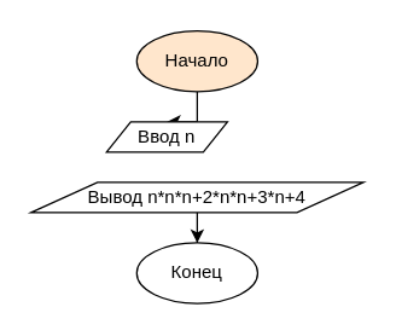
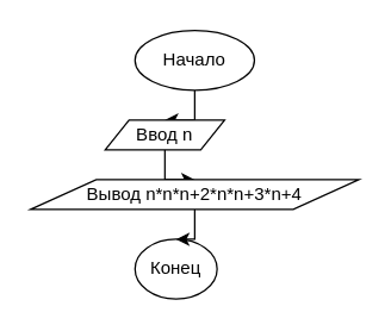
  <mxCell id="0" />
  <mxCell id="1" parent="0" />
  <mxCell id="2" style="edgeStyle=orthogonalEdgeStyle;rounded=0;orthogonalLoop=1;jettySize=auto;html=1;entryX=0.5;entryY=0;entryDx=0;entryDy=0;" edge="1" parent="1" source="3" target="6"><mxGeometry relative="1" as="geometry" /></mxCell>
- <mxCell id="3" value="Начало" style="ellipse;whiteSpace=wrap;html=1;fillColor=#ffe6cc;" parent="1" vertex="1"><mxGeometry x="90" y="20" width="80" height="40" as="geometry" /></mxCell>
- <mxCell id="4" value="Конец" style="ellipse;whiteSpace=wrap;html=1;" parent="1" vertex="1"><mxGeometry x="90" y="160" width="80" height="40" as="geometry" /></mxCell>
+ <mxCell id="3" value="Начало" style="ellipse;whiteSpace=wrap;html=1;" parent="1" vertex="1"><mxGeometry x="90" y="20" width="80" height="40" as="geometry" /></mxCell>
+ <mxCell id="4" value="Конец" style="ellipse;whiteSpace=wrap;html=1;" parent="1" vertex="1"><mxGeometry x="90" y="160" width="55" height="40" as="geometry" /></mxCell>
+ <mxCell id="5" style="edgeStyle=orthogonalEdgeStyle;rounded=0;orthogonalLoop=1;jettySize=auto;html=1;entryX=0.5;entryY=0;entryDx=0;entryDy=0;" edge="1" parent="1" source="6" target="8"><mxGeometry relative="1" as="geometry" /></mxCell>
  <mxCell id="6" value="Ввод n" style="shape=parallelogram;perimeter=parallelogramPerimeter;whiteSpace=wrap;html=1;" vertex="1" parent="1"><mxGeometry x="70" y="80" width="80" height="20" as="geometry" /></mxCell>
  <mxCell id="7" style="edgeStyle=orthogonalEdgeStyle;rounded=0;orthogonalLoop=1;jettySize=auto;html=1;entryX=0.5;entryY=0;entryDx=0;entryDy=0;" edge="1" parent="1" source="8" target="4"><mxGeometry relative="1" as="geometry" /></mxCell>
  <mxCell id="8" value="Вывод&amp;nbsp;n*n*n+2*n*n+3*n+4" style="shape=parallelogram;perimeter=parallelogramPerimeter;whiteSpace=wrap;html=1;" vertex="1" parent="1"><mxGeometry x="20" y="120" width="220" height="20" as="geometry" /></mxCell>
